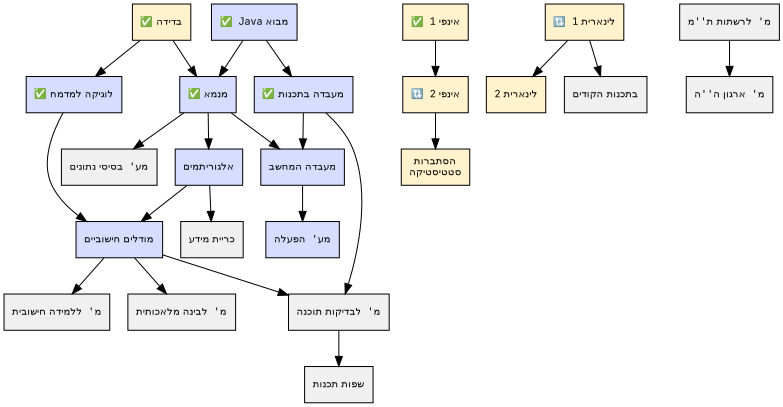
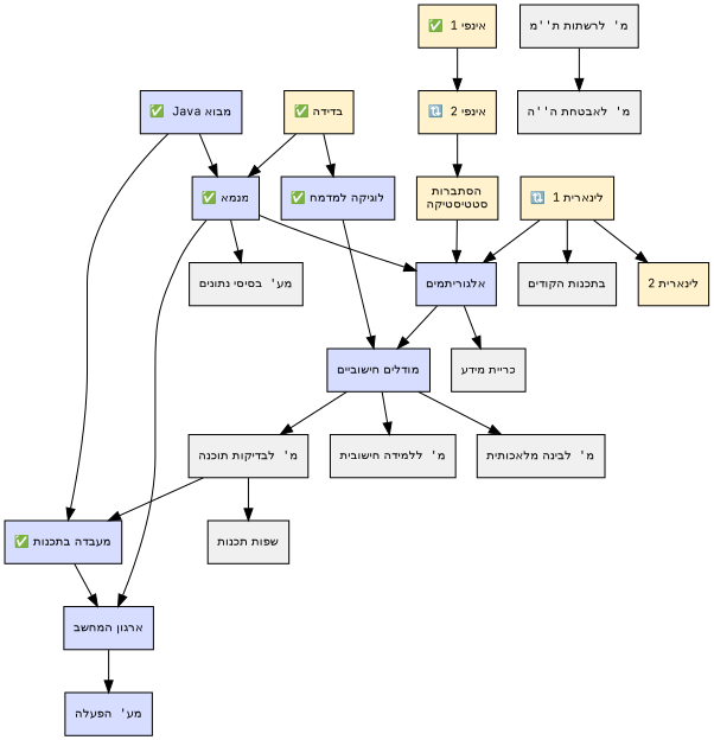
  digraph {
    fontname="JetBrains Mono"
    rankdir=TD
    node [fillcolor="#f0f0f0" fontname="JetBrains Mono" fontsize=10 shape=box style=filled]
    edge [fontname="JetBrains Mono" fontsize=8]
    n1 [fillcolor="#FFF2CC" label="בדידה ✅"]
    n2 [fillcolor="#d6ddff" label="מנמא ✅"]
    n3 [fillcolor="#d6ddff" label="לוגיקה למדמח ✅"]
    n4 [fillcolor="#d6ddff" label="אלגוריתמים"]
-   n5 [fillcolor="#d6ddff" label="מעבדה המחשב"]
+   n5 [fillcolor="#d6ddff" label="ארגון המחשב"]
    n6 [label="מע' בסיסי נתונים"]
    n7 [fillcolor="#d6ddff" label="מודלים חישוביים"]
    n8 [fillcolor="#FFF2CC" label="אינפי 1 ✅"]
    n9 [fillcolor="#FFF2CC" label="אינפי 2 🔃"]
    n10 [fillcolor="#FFF2CC" label="הסתברות\nסטטיסטיקה"]
    n11 [fillcolor="#FFF2CC" label="לינארית 1 🔃"]
    n12 [fillcolor="#FFF2CC" label="לינארית 2"]
    n13 [label="בתכנות הקודים"]
    n14 [label="כריית מידע"]
    n15 [fillcolor="#d6ddff" label="מע' הפעלה"]
    n16 [fillcolor="#d6ddff" label="מבוא Java ✅"]
    n17 [fillcolor="#d6ddff" label="מעבדה בתכנות ✅"]
    n18 [label="מ' לבדיקות תוכנה"]
    n19 [label="שפות תכנות"]
    n20 [label="מ' לבינה מלאכותית"]
    n21 [label="מ' ללמידה חישובית"]
    n22 [label="מ' לרשתות ת''מ"]
-   n23 [label="מ' ארגון ה''ה"]
+   n23 [label="מ' לאבטחת ה''ה"]
    n1 -> n2
    n1 -> n3
    n2 -> n4
    n2 -> n5
    n2 -> n6
    n3 -> n7
    n4 -> n7
    n4 -> n14
    n5 -> n15
    n7 -> n18
    n7 -> n20
    n7 -> n21
    n8 -> n9
    n9 -> n10
+   n10 -> n4
+   n11 -> n4
    n11 -> n12
    n11 -> n13
    n16 -> n2
    n16 -> n17
    n17 -> n5
-   n17 -> n18
+   n18 -> n17
    n18 -> n19
    n22 -> n23
  }
